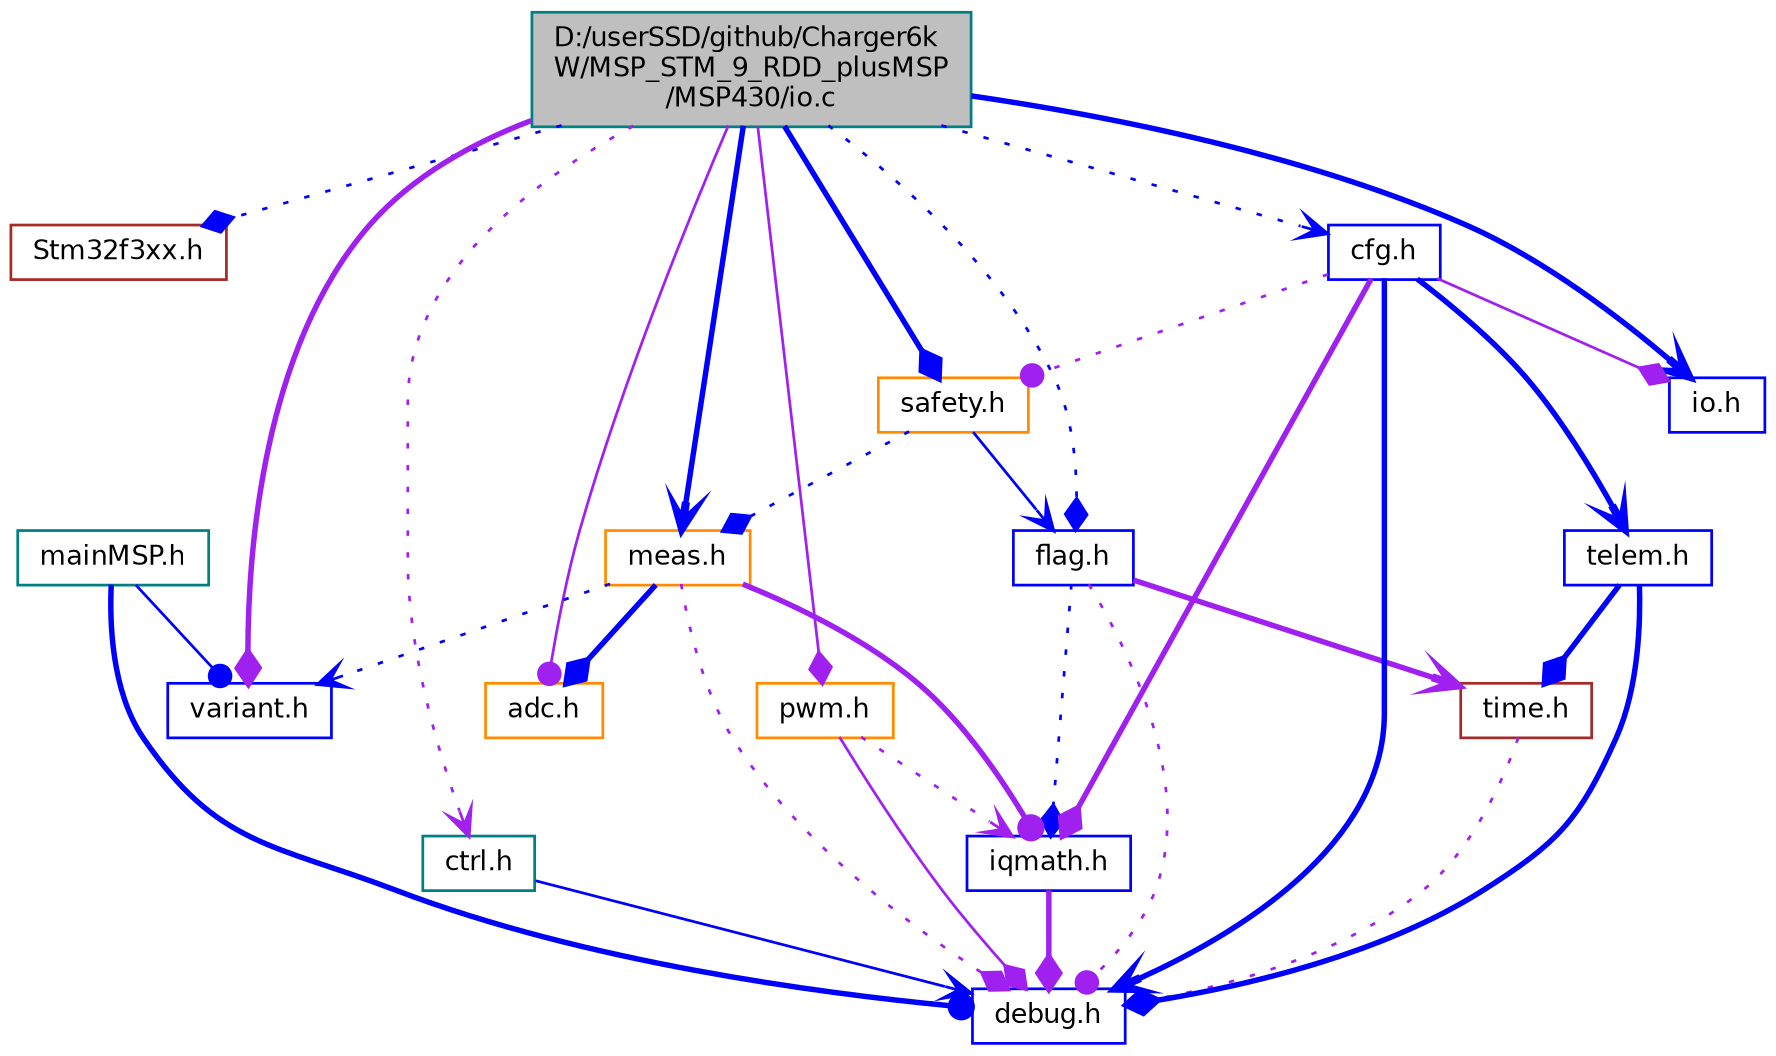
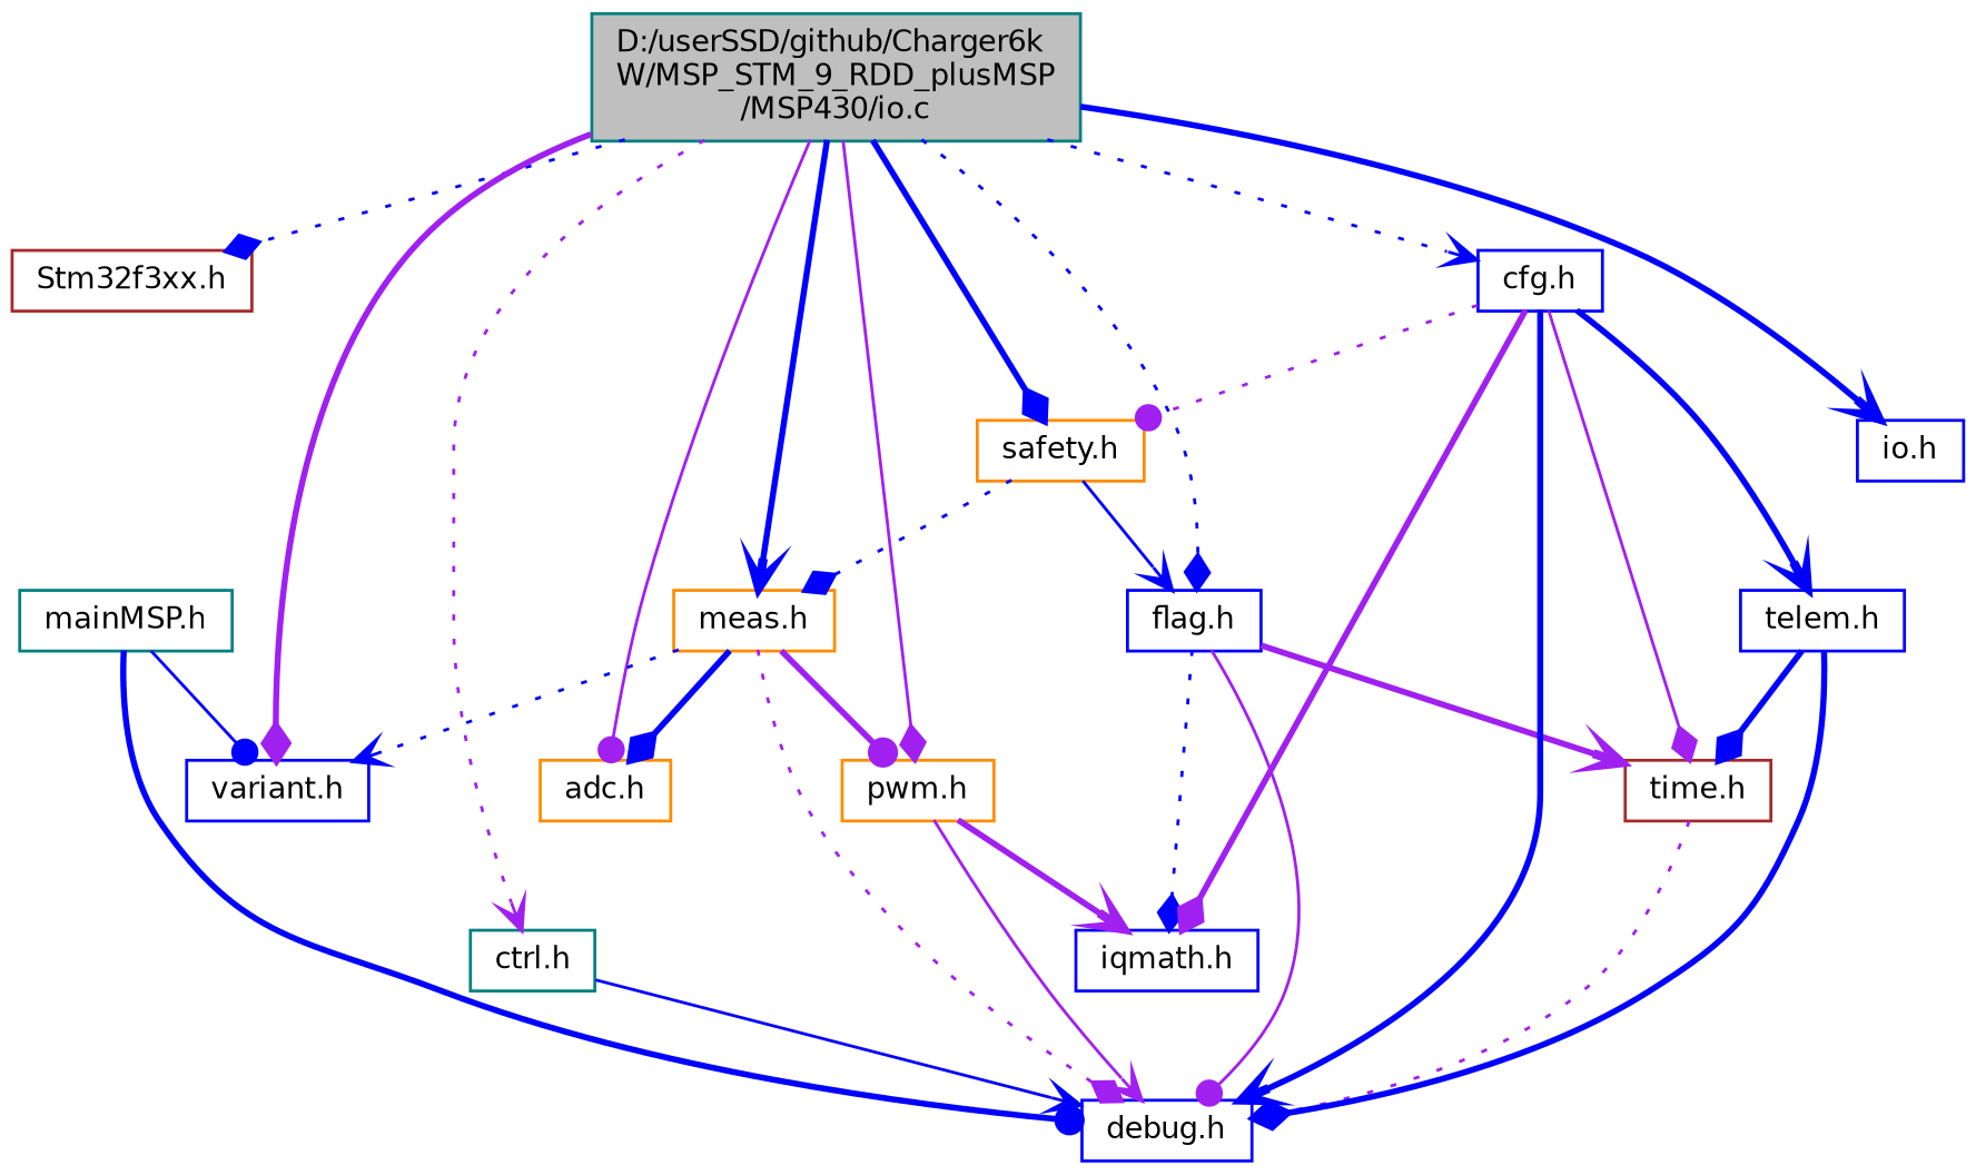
  digraph {
    node [color=blue fillcolor=white fontname=Helvetica fontsize=10 shape=record style=filled]
    edge [arrowhead=diamond color=blue fontname=Helvetica fontsize=10 labelfontname=Helvetica labelfontsize=10 style=bold]
    n1 [color=teal fillcolor=grey75 fontcolor=black height=0.2 label="D:/userSSD/github/Charger6k\lW/MSP_STM_9_RDD_plusMSP\l/MSP430/io.c" width=0.4]
    n2 [color=brown height=0.2 label="Stm32f3xx.h" width=0.4]
    n3 [height=0.2 label="variant.h" width=0.4]
    n4 [height=0.2 label="io.h" width=0.4]
    n5 [color=teal height=0.2 label="ctrl.h" width=0.4]
    n6 [height=0.2 label="flag.h" width=0.4]
    n7 [color=darkorange height=0.2 label="meas.h" width=0.4]
    n8 [color=darkorange height=0.2 label="adc.h" width=0.4]
    n9 [color=darkorange height=0.2 label="safety.h" width=0.4]
    n10 [color=darkorange height=0.2 label="pwm.h" width=0.4]
    n11 [height=0.2 label="cfg.h" width=0.4]
    n12 [height=0.2 label="debug.h" width=0.4]
    n13 [height=0.2 label="iqmath.h" width=0.4]
    n14 [color=brown height=0.2 label="time.h" width=0.4]
    n15 [height=0.2 label="telem.h" width=0.4]
    n16 [color=teal height=0.2 label="mainMSP.h" width=0.4]
    n1 -> n2 [style=dotted]
    n1 -> n3 [color=purple]
    n1 -> n4 [arrowhead=vee]
    n1 -> n5 [arrowhead=vee color=purple style=dotted]
    n1 -> n6 [style=dotted]
    n1 -> n7 [arrowhead=vee]
    n1 -> n8 [arrowhead=dot color=purple style=solid]
    n1 -> n9
    n1 -> n10 [color=purple style=solid]
    n1 -> n11 [arrowhead=vee style=dotted]
    n5 -> n12 [arrowhead=vee style=solid]
-   n6 -> n12 [arrowhead=dot color=purple style=dotted]
+   n6 -> n12 [arrowhead=dot color=purple style=solid]
    n6 -> n13 [style=dotted]
    n6 -> n14 [arrowhead=vee color=purple]
    n7 -> n3 [arrowhead=vee style=dotted]
    n7 -> n8
    n7 -> n12 [color=purple style=dotted]
-   n7 -> n13 [arrowhead=dot color=purple]
+   n7 -> n10 [arrowhead=dot color=purple]
    n9 -> n6 [arrowhead=vee style=solid]
    n9 -> n7 [style=dotted]
-   n10 -> n12 [color=purple style=solid]
-   n10 -> n13 [arrowhead=vee color=purple style=dotted]
+   n10 -> n12 [arrowhead=vee color=purple style=solid]
+   n10 -> n13 [arrowhead=vee color=purple]
    n11 -> n9 [arrowhead=dot color=purple style=dotted]
    n11 -> n12 [arrowhead=vee]
    n11 -> n13 [color=purple]
-   n11 -> n4 [color=purple style=solid]
+   n11 -> n14 [color=purple style=solid]
    n11 -> n15 [arrowhead=vee]
-   n13 -> n12 [color=purple]
    n14 -> n12 [color=purple style=dotted]
    n15 -> n12
    n15 -> n14
    n16 -> n3 [arrowhead=dot style=solid]
    n16 -> n12 [arrowhead=dot]
  }
